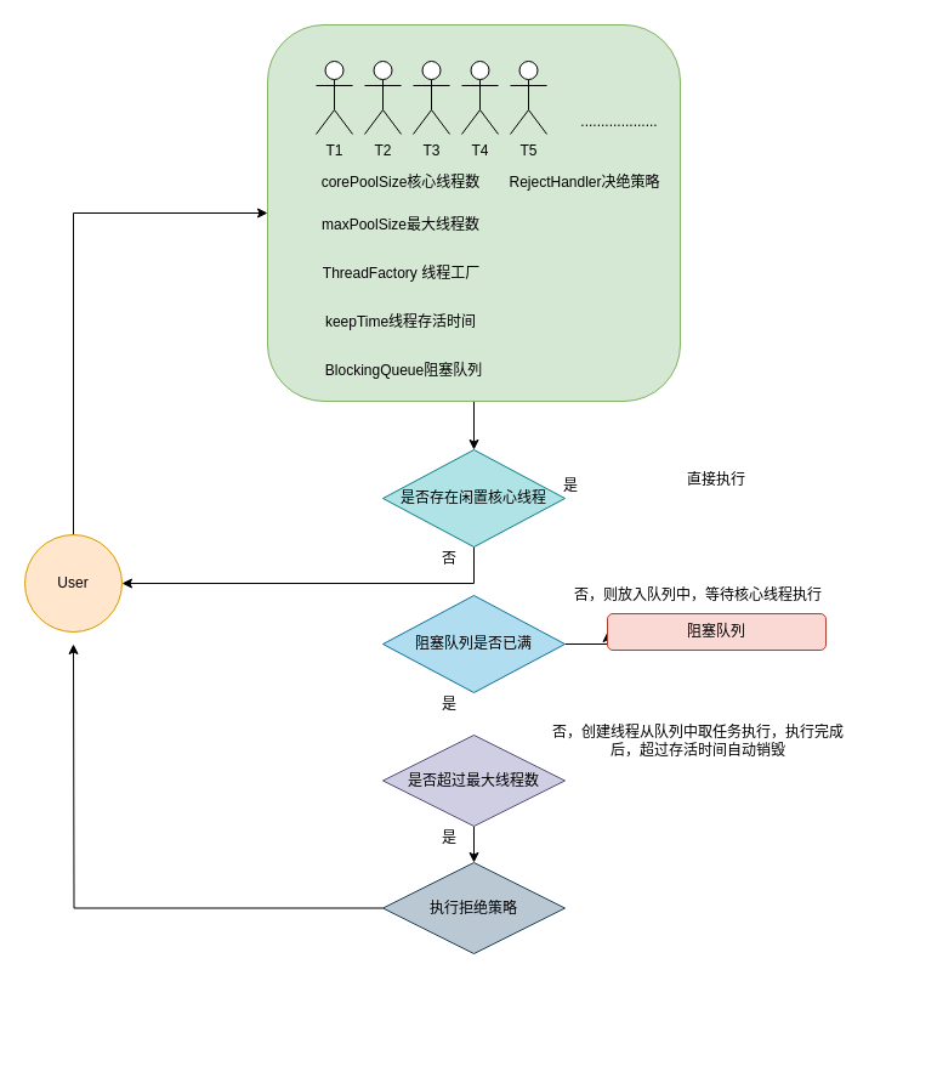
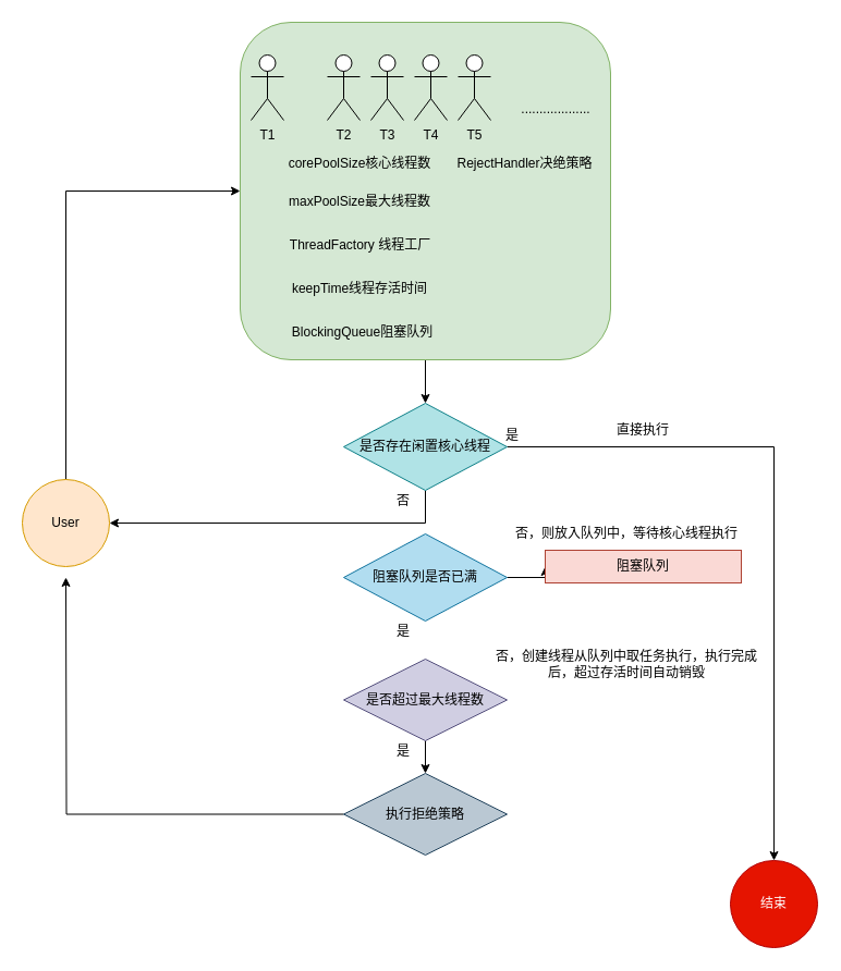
  <mxCell id="0" />
  <mxCell id="1" parent="0" />
  <mxCell id="2" style="edgeStyle=orthogonalEdgeStyle;rounded=0;orthogonalLoop=1;jettySize=auto;html=1;exitX=0.5;exitY=0;exitDx=0;exitDy=0;entryX=0;entryY=0.5;entryDx=0;entryDy=0;" parent="1" source="3" target="5" edge="1"><mxGeometry relative="1" as="geometry" /></mxCell>
  <mxCell id="3" value="User" style="ellipse;whiteSpace=wrap;html=1;aspect=fixed;fillColor=#ffe6cc;strokeColor=#d79b00;" parent="1" vertex="1"><mxGeometry x="20" y="440" width="80" height="80" as="geometry" /></mxCell>
  <mxCell id="4" style="edgeStyle=orthogonalEdgeStyle;rounded=0;orthogonalLoop=1;jettySize=auto;html=1;exitX=0.5;exitY=1;exitDx=0;exitDy=0;" parent="1" source="5" target="21" edge="1"><mxGeometry relative="1" as="geometry" /></mxCell>
  <mxCell id="5" value="" style="rounded=1;whiteSpace=wrap;html=1;fillColor=#d5e8d4;strokeColor=#82b366;align=center;" parent="1" vertex="1"><mxGeometry x="220" y="20" width="340" height="310" as="geometry" /></mxCell>
  <mxCell id="6" value="T5" style="shape=umlActor;verticalLabelPosition=bottom;verticalAlign=top;html=1;outlineConnect=0;" parent="1" vertex="1"><mxGeometry x="420" y="50" width="30" height="60" as="geometry" /></mxCell>
- <mxCell id="7" value="T1" style="shape=umlActor;verticalLabelPosition=bottom;verticalAlign=top;html=1;outlineConnect=0;" parent="1" vertex="1"><mxGeometry x="260" y="50" width="30" height="60" as="geometry" /></mxCell>
+ <mxCell id="7" value="T1" style="shape=umlActor;verticalLabelPosition=bottom;verticalAlign=top;html=1;outlineConnect=0;" parent="1" vertex="1"><mxGeometry x="230" y="50" width="30" height="60" as="geometry" /></mxCell>
  <mxCell id="8" value="T2" style="shape=umlActor;verticalLabelPosition=bottom;verticalAlign=top;html=1;outlineConnect=0;" parent="1" vertex="1"><mxGeometry x="300" y="50" width="30" height="60" as="geometry" /></mxCell>
  <mxCell id="9" value="T3" style="shape=umlActor;verticalLabelPosition=bottom;verticalAlign=top;html=1;outlineConnect=0;" parent="1" vertex="1"><mxGeometry x="340" y="50" width="30" height="60" as="geometry" /></mxCell>
  <mxCell id="10" value="T4" style="shape=umlActor;verticalLabelPosition=bottom;verticalAlign=top;html=1;outlineConnect=0;" parent="1" vertex="1"><mxGeometry x="380" y="50" width="30" height="60" as="geometry" /></mxCell>
  <mxCell id="11" value="..................." style="text;html=1;strokeColor=none;fillColor=none;align=center;verticalAlign=middle;whiteSpace=wrap;rounded=0;" parent="1" vertex="1"><mxGeometry x="490" y="90" width="40" height="20" as="geometry" /></mxCell>
+ <mxCell id="12" value="结束" style="ellipse;whiteSpace=wrap;html=1;aspect=fixed;fillColor=#e51400;strokeColor=#B20000;fontColor=#ffffff;" parent="1" vertex="1"><mxGeometry x="670" y="790" width="80" height="80" as="geometry" /></mxCell>
  <mxCell id="13" value="corePoolSize核心线程数" style="text;html=1;strokeColor=none;fillColor=none;align=center;verticalAlign=middle;whiteSpace=wrap;rounded=0;" parent="1" vertex="1"><mxGeometry x="260" y="140" width="140" height="20" as="geometry" /></mxCell>
  <mxCell id="14" style="edgeStyle=orthogonalEdgeStyle;rounded=0;orthogonalLoop=1;jettySize=auto;html=1;exitX=0.5;exitY=1;exitDx=0;exitDy=0;" parent="1" source="13" target="13" edge="1"><mxGeometry relative="1" as="geometry" /></mxCell>
  <mxCell id="15" value="BlockingQueue阻塞队列" style="text;html=1;strokeColor=none;fillColor=none;align=center;verticalAlign=middle;whiteSpace=wrap;rounded=0;" parent="1" vertex="1"><mxGeometry x="265" y="300" width="135" height="10" as="geometry" /></mxCell>
  <mxCell id="16" value="maxPoolSize最大线程数" style="text;html=1;strokeColor=none;fillColor=none;align=center;verticalAlign=middle;whiteSpace=wrap;rounded=0;" parent="1" vertex="1"><mxGeometry x="260" y="180" width="140" height="10" as="geometry" /></mxCell>
  <mxCell id="17" value="ThreadFactory 线程工厂" style="text;html=1;strokeColor=none;fillColor=none;align=center;verticalAlign=middle;whiteSpace=wrap;rounded=0;" parent="1" vertex="1"><mxGeometry x="257.5" y="220" width="145" height="10" as="geometry" /></mxCell>
  <mxCell id="18" value="keepTime线程存活时间" style="text;html=1;strokeColor=none;fillColor=none;align=center;verticalAlign=middle;whiteSpace=wrap;rounded=0;" parent="1" vertex="1"><mxGeometry x="265" y="260" width="130" height="10" as="geometry" /></mxCell>
+ <mxCell id="19" style="edgeStyle=orthogonalEdgeStyle;rounded=0;orthogonalLoop=1;jettySize=auto;html=1;exitX=1;exitY=0.5;exitDx=0;exitDy=0;" parent="1" source="21" target="12" edge="1"><mxGeometry relative="1" as="geometry" /></mxCell>
  <mxCell id="20" style="edgeStyle=orthogonalEdgeStyle;rounded=0;orthogonalLoop=1;jettySize=auto;html=1;exitX=0.5;exitY=1;exitDx=0;exitDy=0;" parent="1" source="21" target="3" edge="1"><mxGeometry relative="1" as="geometry" /></mxCell>
  <mxCell id="21" value="是否存在闲置核心线程" style="rhombus;whiteSpace=wrap;html=1;fillColor=#b0e3e6;strokeColor=#0e8088;" parent="1" vertex="1"><mxGeometry x="315" y="370" width="150" height="80" as="geometry" /></mxCell>
  <mxCell id="22" value="直接执行" style="text;html=1;strokeColor=none;fillColor=none;align=center;verticalAlign=middle;whiteSpace=wrap;rounded=0;" parent="1" vertex="1"><mxGeometry x="560" y="390" width="60" height="10" as="geometry" /></mxCell>
  <mxCell id="23" value="是" style="text;html=1;strokeColor=none;fillColor=none;align=center;verticalAlign=middle;whiteSpace=wrap;rounded=0;" parent="1" vertex="1"><mxGeometry x="450" y="390" width="40" height="20" as="geometry" /></mxCell>
  <mxCell id="24" value="否" style="text;html=1;strokeColor=none;fillColor=none;align=center;verticalAlign=middle;whiteSpace=wrap;rounded=0;" parent="1" vertex="1"><mxGeometry x="350" y="450" width="40" height="20" as="geometry" /></mxCell>
  <mxCell id="25" style="edgeStyle=orthogonalEdgeStyle;rounded=0;orthogonalLoop=1;jettySize=auto;html=1;exitX=1;exitY=0.5;exitDx=0;exitDy=0;entryX=0;entryY=0.5;entryDx=0;entryDy=0;" parent="1" source="26" target="28" edge="1"><mxGeometry relative="1" as="geometry" /></mxCell>
  <mxCell id="26" value="阻塞队列是否已满" style="rhombus;whiteSpace=wrap;html=1;fillColor=#b1ddf0;strokeColor=#10739e;" parent="1" vertex="1"><mxGeometry x="315" y="490" width="150" height="80" as="geometry" /></mxCell>
  <mxCell id="27" value="否，则放入队列中，等待核心线程执行" style="text;html=1;strokeColor=none;fillColor=none;align=center;verticalAlign=middle;whiteSpace=wrap;rounded=0;" parent="1" vertex="1"><mxGeometry x="450" y="480" width="250" height="20" as="geometry" /></mxCell>
- <mxCell id="28" value="阻塞队列" style="whiteSpace=wrap;html=1;fillColor=#fad9d5;strokeColor=#ae4132;rounded=1;" parent="1" vertex="1"><mxGeometry x="500" y="505" width="180" height="30" as="geometry" /></mxCell>
+ <mxCell id="28" value="阻塞队列" style="rounded=0;whiteSpace=wrap;html=1;fillColor=#fad9d5;strokeColor=#ae4132;" parent="1" vertex="1"><mxGeometry x="500" y="505" width="180" height="30" as="geometry" /></mxCell>
  <mxCell id="29" style="edgeStyle=orthogonalEdgeStyle;rounded=0;orthogonalLoop=1;jettySize=auto;html=1;entryX=0.5;entryY=0;entryDx=0;entryDy=0;" parent="1" source="30" target="36" edge="1"><mxGeometry relative="1" as="geometry" /></mxCell>
  <mxCell id="30" value="是否超过最大线程数" style="rhombus;whiteSpace=wrap;html=1;fillColor=#d0cee2;strokeColor=#56517e;" parent="1" vertex="1"><mxGeometry x="315" y="605" width="150" height="75" as="geometry" /></mxCell>
  <mxCell id="31" value="是" style="text;html=1;strokeColor=none;fillColor=none;align=center;verticalAlign=middle;whiteSpace=wrap;rounded=0;" parent="1" vertex="1"><mxGeometry x="350" y="570" width="40" height="20" as="geometry" /></mxCell>
  <mxCell id="32" value="RejectHandler决绝策略" style="text;html=1;strokeColor=none;fillColor=none;align=center;verticalAlign=middle;whiteSpace=wrap;rounded=0;" parent="1" vertex="1"><mxGeometry x="414" y="145" width="135" height="10" as="geometry" /></mxCell>
  <mxCell id="33" value="否，创建线程从队列中取任务执行，执行完成后，超过存活时间自动销毁" style="text;html=1;strokeColor=none;fillColor=none;align=center;verticalAlign=middle;whiteSpace=wrap;rounded=0;" parent="1" vertex="1"><mxGeometry x="450" y="600" width="250" height="20" as="geometry" /></mxCell>
  <mxCell id="34" value="是" style="text;html=1;strokeColor=none;fillColor=none;align=center;verticalAlign=middle;whiteSpace=wrap;rounded=0;" parent="1" vertex="1"><mxGeometry x="350" y="680" width="40" height="20" as="geometry" /></mxCell>
  <mxCell id="35" style="edgeStyle=orthogonalEdgeStyle;rounded=0;orthogonalLoop=1;jettySize=auto;html=1;" parent="1" source="36" edge="1"><mxGeometry relative="1" as="geometry"><mxPoint x="60" y="530" as="targetPoint" /></mxGeometry></mxCell>
  <mxCell id="36" value="执行拒绝策略" style="rhombus;whiteSpace=wrap;html=1;fillColor=#bac8d3;strokeColor=#23445d;" parent="1" vertex="1"><mxGeometry x="315" y="710" width="150" height="75" as="geometry" /></mxCell>
